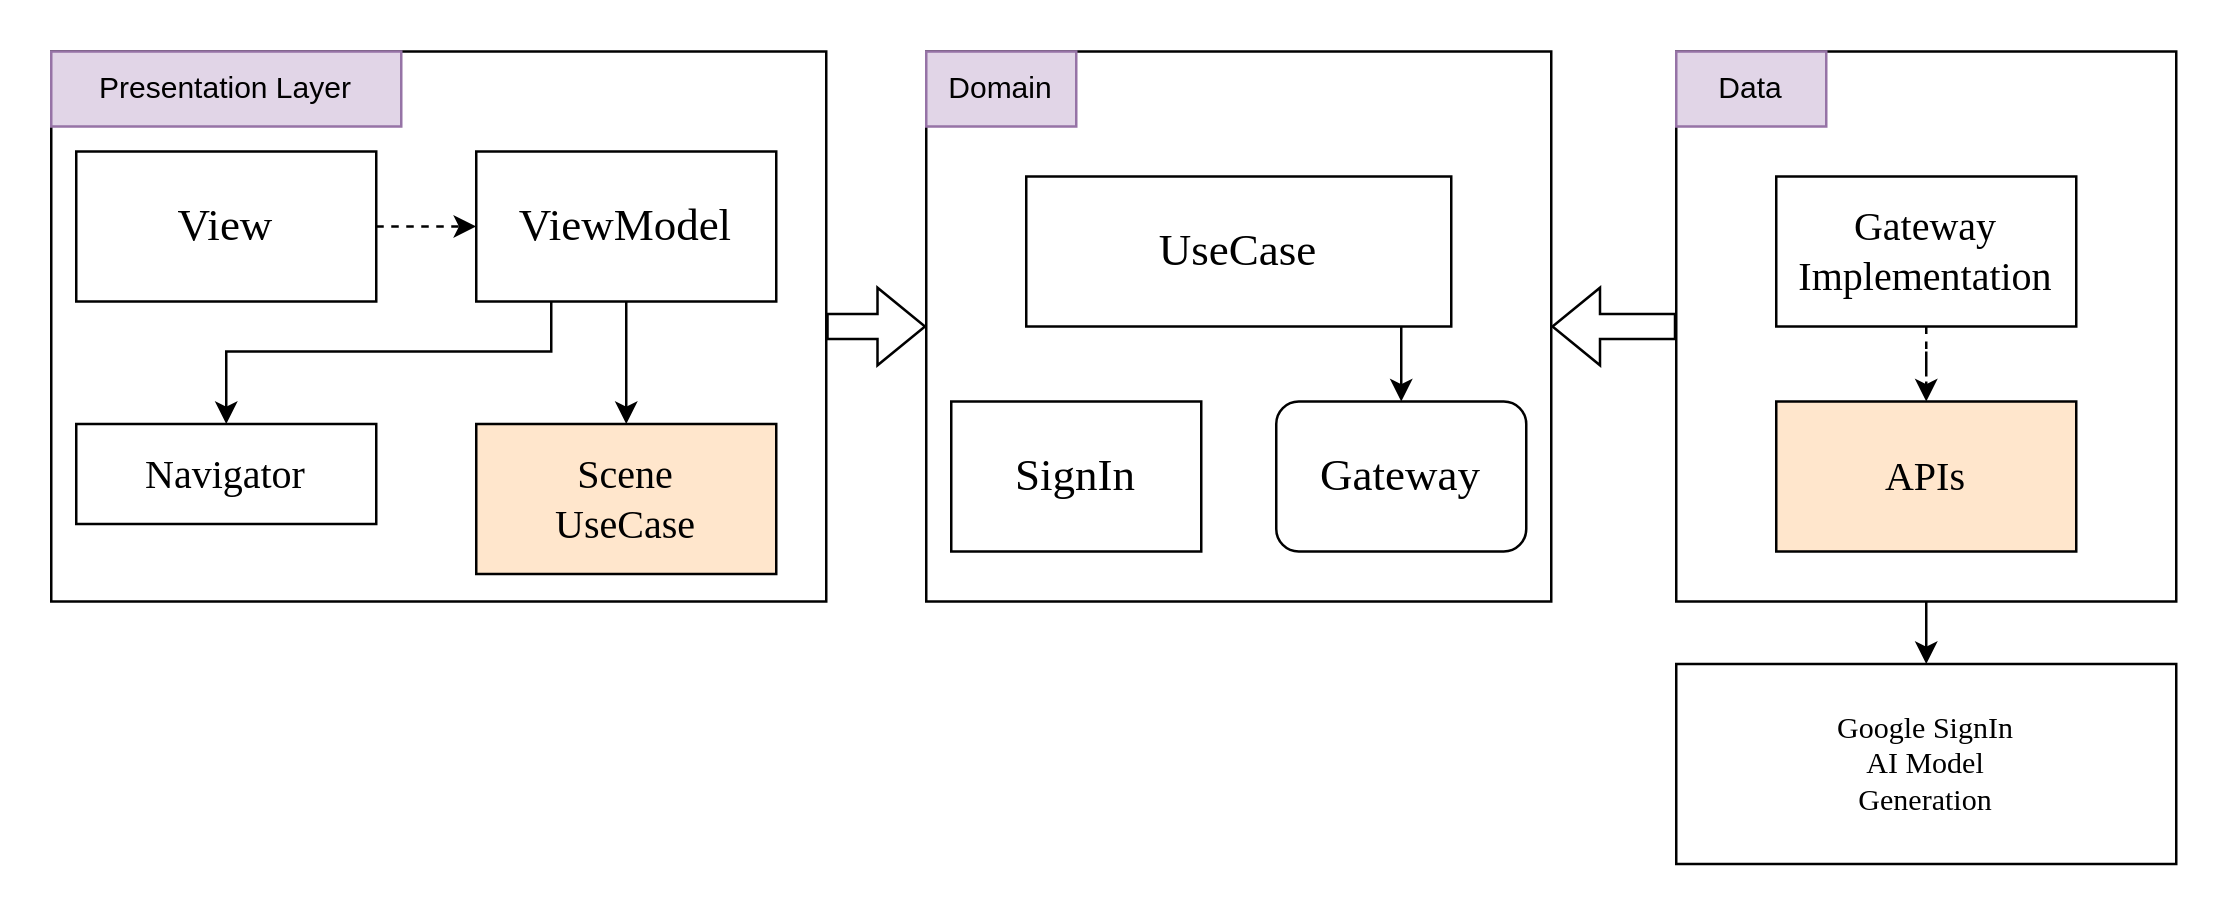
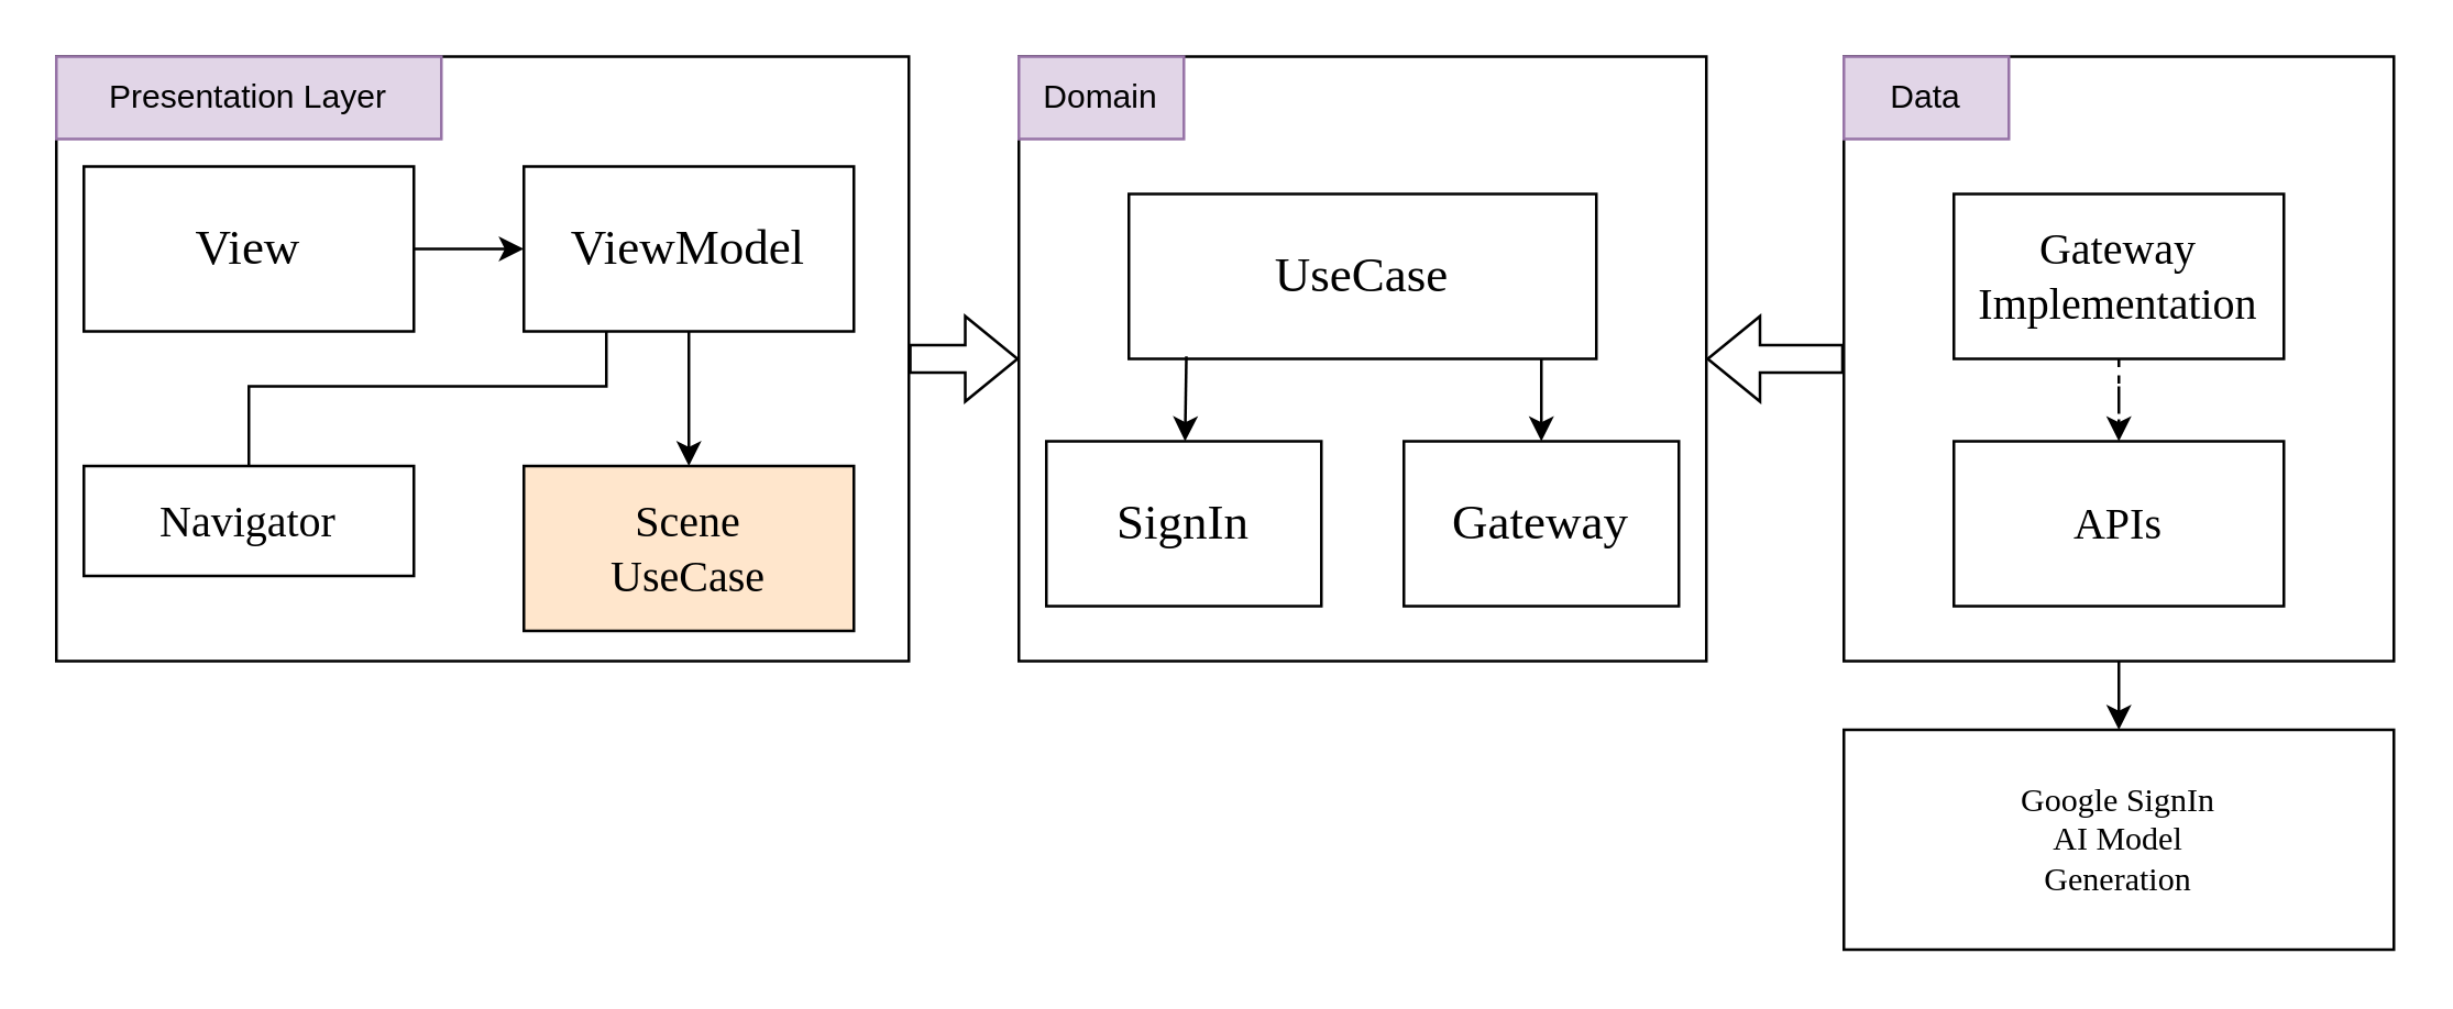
  <mxCell id="0" />
  <mxCell id="1" parent="0" />
  <mxCell id="2" value="" style="rounded=0;whiteSpace=wrap;html=1;fillColor=none;" vertex="1" parent="1"><mxGeometry x="670" y="20" width="200" height="220" as="geometry" /></mxCell>
  <mxCell id="3" value="" style="rounded=0;whiteSpace=wrap;html=1;fillColor=none;" vertex="1" parent="1"><mxGeometry x="370" y="20" width="250" height="220" as="geometry" /></mxCell>
  <mxCell id="4" value="" style="rounded=0;whiteSpace=wrap;html=1;fillColor=none;" vertex="1" parent="1"><mxGeometry x="20" y="20" width="310" height="220" as="geometry" /></mxCell>
- <mxCell id="5" value="" style="edgeStyle=orthogonalEdgeStyle;rounded=0;orthogonalLoop=1;jettySize=auto;html=1;dashed=1;" edge="1" parent="1" source="6" target="8"><mxGeometry relative="1" as="geometry" /></mxCell>
+ <mxCell id="5" value="" style="edgeStyle=orthogonalEdgeStyle;rounded=0;orthogonalLoop=1;jettySize=auto;html=1;" edge="1" parent="1" source="6" target="8"><mxGeometry relative="1" as="geometry" /></mxCell>
  <mxCell id="6" value="&lt;font style=&quot;font-size: 18px;&quot; face=&quot;Times New Roman&quot;&gt;View&lt;/font&gt;" style="rounded=0;whiteSpace=wrap;html=1;" vertex="1" parent="1"><mxGeometry x="30" y="60" width="120" height="60" as="geometry" /></mxCell>
  <mxCell id="7" value="" style="edgeStyle=orthogonalEdgeStyle;rounded=0;orthogonalLoop=1;jettySize=auto;html=1;" edge="1" parent="1" source="8" target="10"><mxGeometry relative="1" as="geometry" /></mxCell>
  <mxCell id="8" value="&lt;font face=&quot;Times New Roman&quot; style=&quot;font-size: 18px;&quot;&gt;ViewModel&lt;/font&gt;" style="rounded=0;whiteSpace=wrap;html=1;" vertex="1" parent="1"><mxGeometry x="190" y="60" width="120" height="60" as="geometry" /></mxCell>
  <mxCell id="9" value="&lt;font face=&quot;Times New Roman&quot;&gt;&lt;span style=&quot;font-size: 16px;&quot;&gt;Navigator&lt;/span&gt;&lt;/font&gt;" style="rounded=0;whiteSpace=wrap;html=1;" vertex="1" parent="1"><mxGeometry x="30" y="169" width="120" height="40" as="geometry" /></mxCell>
  <mxCell id="10" value="&lt;font face=&quot;Times New Roman&quot; style=&quot;font-size: 16px;&quot;&gt;Scene&lt;br style=&quot;border-color: var(--border-color);&quot;&gt;UseCase&lt;/font&gt;" style="rounded=0;whiteSpace=wrap;html=1;fillColor=#ffe6cc;" vertex="1" parent="1"><mxGeometry x="190" y="169" width="120" height="60" as="geometry" /></mxCell>
- <mxCell id="11" value="" style="endArrow=classic;html=1;rounded=0;exitX=0.25;exitY=1;exitDx=0;exitDy=0;entryX=0.5;entryY=0;entryDx=0;entryDy=0;" edge="1" parent="1" source="8" target="9"><mxGeometry width="50" height="50" relative="1" as="geometry"><mxPoint x="250" y="140" as="sourcePoint" /><mxPoint x="300" y="90" as="targetPoint" /><Array as="points"><mxPoint x="220" y="140" /><mxPoint x="90" y="140" /></Array></mxGeometry></mxCell>
+ <mxCell id="11" value="" style="endArrow=none;html=1;rounded=0;exitX=0.25;exitY=1;exitDx=0;exitDy=0;entryX=0.5;entryY=0;entryDx=0;entryDy=0;" edge="1" parent="1" source="8" target="9"><mxGeometry width="50" height="50" relative="1" as="geometry"><mxPoint x="250" y="140" as="sourcePoint" /><mxPoint x="300" y="90" as="targetPoint" /><Array as="points"><mxPoint x="220" y="140" /><mxPoint x="90" y="140" /></Array></mxGeometry></mxCell>
  <mxCell id="12" value="Presentation Layer" style="text;strokeColor=#9673a6;align=center;fillColor=#e1d5e7;html=1;verticalAlign=middle;whiteSpace=wrap;rounded=0;" vertex="1" parent="1"><mxGeometry x="20" y="20" width="140" height="30" as="geometry" /></mxCell>
  <mxCell id="13" value="Domain" style="text;strokeColor=#9673a6;align=center;fillColor=#e1d5e7;html=1;verticalAlign=middle;whiteSpace=wrap;rounded=0;" vertex="1" parent="1"><mxGeometry x="370" y="20" width="60" height="30" as="geometry" /></mxCell>
  <mxCell id="14" value="&lt;font face=&quot;Times New Roman&quot; style=&quot;font-size: 18px;&quot;&gt;SignIn&lt;/font&gt;" style="rounded=0;whiteSpace=wrap;html=1;" vertex="1" parent="1"><mxGeometry x="380" y="160" width="100" height="60" as="geometry" /></mxCell>
- <mxCell id="15" value="&lt;font face=&quot;Times New Roman&quot; style=&quot;font-size: 18px;&quot;&gt;Gateway&lt;/font&gt;" style="whiteSpace=wrap;html=1;rounded=1;" vertex="1" parent="1"><mxGeometry x="510" y="160" width="100" height="60" as="geometry" /></mxCell>
+ <mxCell id="15" value="&lt;font face=&quot;Times New Roman&quot; style=&quot;font-size: 18px;&quot;&gt;Gateway&lt;/font&gt;" style="rounded=0;whiteSpace=wrap;html=1;" vertex="1" parent="1"><mxGeometry x="510" y="160" width="100" height="60" as="geometry" /></mxCell>
  <mxCell id="16" value="&lt;font style=&quot;font-size: 18px;&quot; face=&quot;Times New Roman&quot;&gt;UseCase&lt;/font&gt;" style="rounded=0;whiteSpace=wrap;html=1;" vertex="1" parent="1"><mxGeometry x="410" y="70" width="170" height="60" as="geometry" /></mxCell>
+ <mxCell id="17" value="" style="endArrow=classic;html=1;rounded=0;exitX=0.123;exitY=0.985;exitDx=0;exitDy=0;exitPerimeter=0;" edge="1" parent="1" source="16" target="14"><mxGeometry width="50" height="50" relative="1" as="geometry"><mxPoint x="420" y="140" as="sourcePoint" /><mxPoint x="470" y="90" as="targetPoint" /></mxGeometry></mxCell>
  <mxCell id="18" value="" style="endArrow=classic;html=1;rounded=0;entryX=0.5;entryY=0;entryDx=0;entryDy=0;" edge="1" parent="1" target="15"><mxGeometry width="50" height="50" relative="1" as="geometry"><mxPoint x="560" y="130" as="sourcePoint" /><mxPoint x="560" y="160" as="targetPoint" /></mxGeometry></mxCell>
  <mxCell id="19" value="" style="edgeStyle=orthogonalEdgeStyle;rounded=0;orthogonalLoop=1;jettySize=auto;html=1;" edge="1" parent="1" source="2" target="24"><mxGeometry relative="1" as="geometry" /></mxCell>
  <mxCell id="20" value="Data" style="text;strokeColor=#9673a6;align=center;fillColor=#e1d5e7;html=1;verticalAlign=middle;whiteSpace=wrap;rounded=0;" vertex="1" parent="1"><mxGeometry x="670" y="20" width="60" height="30" as="geometry" /></mxCell>
  <mxCell id="21" value="" style="edgeStyle=orthogonalEdgeStyle;rounded=0;orthogonalLoop=1;jettySize=auto;html=1;dashed=1;" edge="1" parent="1" source="22" target="23"><mxGeometry relative="1" as="geometry" /></mxCell>
  <mxCell id="22" value="&lt;font face=&quot;Times New Roman&quot; style=&quot;font-size: 16px;&quot;&gt;Gateway&lt;br&gt;Implementation&lt;/font&gt;" style="rounded=0;whiteSpace=wrap;html=1;" vertex="1" parent="1"><mxGeometry x="710" y="70" width="120" height="60" as="geometry" /></mxCell>
- <mxCell id="23" value="&lt;font style=&quot;font-size: 16px;&quot; face=&quot;Times New Roman&quot;&gt;APIs&lt;/font&gt;" style="rounded=0;whiteSpace=wrap;html=1;fillColor=#ffe6cc;" vertex="1" parent="1"><mxGeometry x="710" y="160" width="120" height="60" as="geometry" /></mxCell>
+ <mxCell id="23" value="&lt;font style=&quot;font-size: 16px;&quot; face=&quot;Times New Roman&quot;&gt;APIs&lt;/font&gt;" style="rounded=0;whiteSpace=wrap;html=1;" vertex="1" parent="1"><mxGeometry x="710" y="160" width="120" height="60" as="geometry" /></mxCell>
  <mxCell id="24" value="" style="rounded=0;whiteSpace=wrap;html=1;fillColor=none;" vertex="1" parent="1"><mxGeometry x="670" y="265" width="200" height="80" as="geometry" /></mxCell>
  <mxCell id="25" value="&lt;font style=&quot;font-size: 12px;&quot; face=&quot;Times New Roman&quot;&gt;Google SignIn&lt;br&gt;AI Model&lt;br&gt;Generation&lt;/font&gt;" style="text;strokeColor=none;align=center;fillColor=none;html=1;verticalAlign=middle;whiteSpace=wrap;rounded=0;" vertex="1" parent="1"><mxGeometry x="725" y="280" width="90" height="50" as="geometry" /></mxCell>
  <mxCell id="26" style="edgeStyle=orthogonalEdgeStyle;rounded=0;orthogonalLoop=1;jettySize=auto;html=1;exitX=0.5;exitY=1;exitDx=0;exitDy=0;" edge="1" parent="1" source="24" target="24"><mxGeometry relative="1" as="geometry" /></mxCell>
  <mxCell id="27" value="" style="shape=flexArrow;endArrow=classic;html=1;rounded=0;exitX=1;exitY=0.5;exitDx=0;exitDy=0;entryX=0;entryY=0.5;entryDx=0;entryDy=0;" edge="1" parent="1" source="4" target="3"><mxGeometry width="50" height="50" relative="1" as="geometry"><mxPoint x="470" y="220" as="sourcePoint" /><mxPoint x="520" y="170" as="targetPoint" /></mxGeometry></mxCell>
  <mxCell id="28" value="" style="shape=flexArrow;endArrow=classic;html=1;rounded=0;exitX=0;exitY=0.5;exitDx=0;exitDy=0;entryX=1;entryY=0.5;entryDx=0;entryDy=0;" edge="1" parent="1" source="2" target="3"><mxGeometry width="50" height="50" relative="1" as="geometry"><mxPoint x="470" y="220" as="sourcePoint" /><mxPoint x="520" y="170" as="targetPoint" /></mxGeometry></mxCell>
